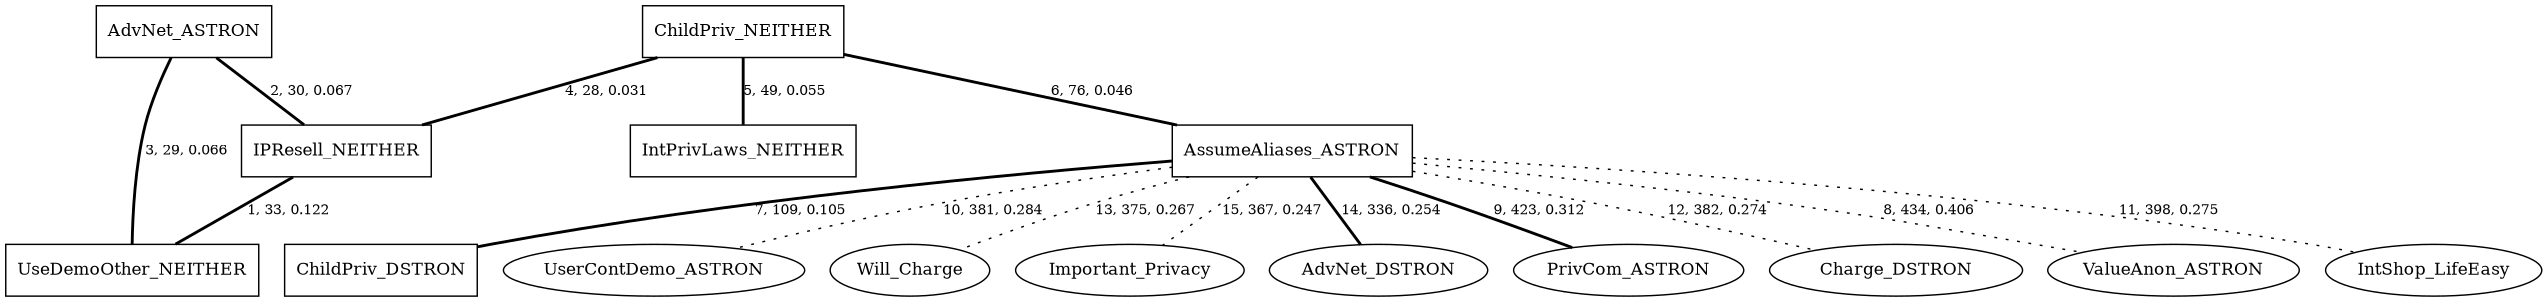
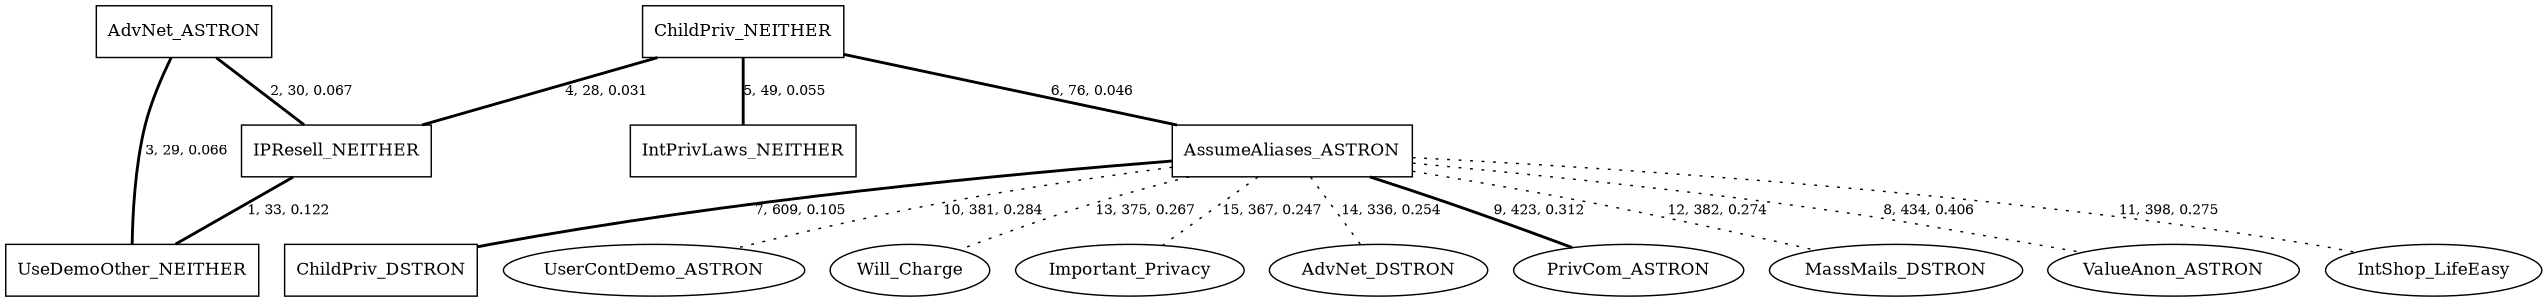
  graph {
    node [fontsize=12]
    edge [fontsize=10 style=bold]
    n1 [label=UseDemoOther_NEITHER shape=box]
    n2 [label=ChildPriv_DSTRON shape=box]
    n3 [label=UserContDemo_ASTRON]
    n4 [label=Will_Charge]
    n5 [label=IntPrivLaws_NEITHER shape=box]
    n6 [label=Important_Privacy]
    n7 [label=AdvNet_DSTRON]
    n8 [label=IPResell_NEITHER shape=box]
    n9 [label=PrivCom_ASTRON]
-   n10 [label=Charge_DSTRON]
+   n10 [label=MassMails_DSTRON]
    n11 [label=AdvNet_ASTRON shape=box]
    n12 [label=ValueAnon_ASTRON]
    n13 [label=IntShop_LifeEasy]
    n14 [label=AssumeAliases_ASTRON shape=box]
    n15 [label=ChildPriv_NEITHER shape=box]
    n8 -- n1 [label="1, 33, 0.122"]
    n11 -- n1 [label="3, 29, 0.066"]
    n11 -- n8 [label="2, 30, 0.067"]
-   n14 -- n2 [label="7, 109, 0.105"]
+   n14 -- n2 [label="7, 609, 0.105"]
    n14 -- n3 [label="10, 381, 0.284" style=dotted]
    n14 -- n4 [label="13, 375, 0.267" style=dotted]
    n14 -- n6 [label="15, 367, 0.247" style=dotted]
-   n14 -- n7 [label="14, 336, 0.254"]
+   n14 -- n7 [label="14, 336, 0.254" style=dotted]
    n14 -- n9 [label="9, 423, 0.312"]
    n14 -- n10 [label="12, 382, 0.274" style=dotted]
    n14 -- n12 [label="8, 434, 0.406" style=dotted]
    n14 -- n13 [label="11, 398, 0.275" style=dotted]
    n15 -- n5 [label="5, 49, 0.055"]
    n15 -- n8 [label="4, 28, 0.031"]
    n15 -- n14 [label="6, 76, 0.046"]
  }
